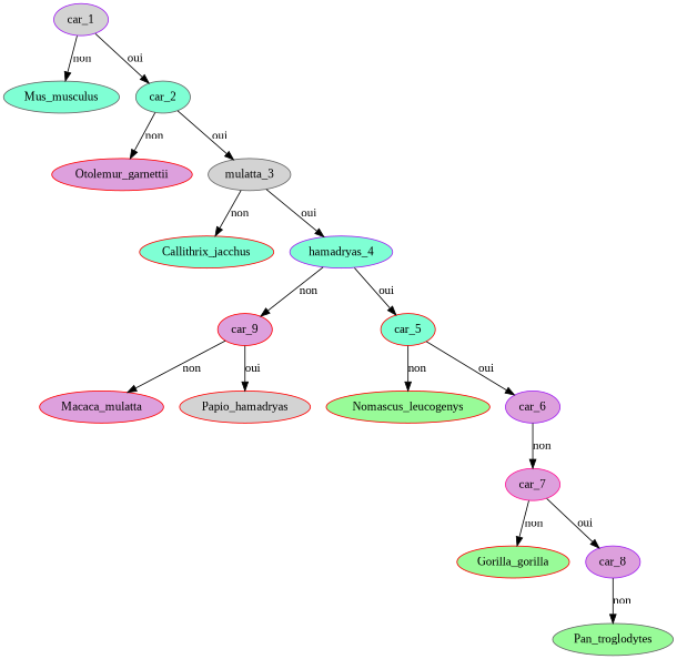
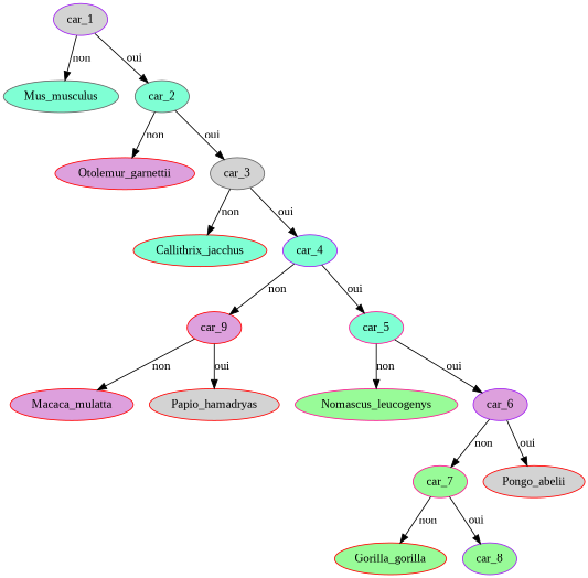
  digraph {
    fontname="Liberation Serif"
    node [color=red fillcolor=plum fontname="Liberation Serif" style=filled]
    edge [fontname="Liberation Serif"]
    car_1 [color=purple fillcolor=lightgrey]
    Mus_musculus [color=gray40 fillcolor=aquamarine]
    car_2 [color=gray40 fillcolor=aquamarine]
    Otolemur_garnettii
-   car_3 [color=gray40 fillcolor=lightgrey label=mulatta_3]
+   car_3 [color=gray40 fillcolor=lightgrey]
    Callithrix_jacchus [fillcolor=aquamarine]
-   car_4 [color=purple fillcolor=aquamarine label=hamadryas_4]
+   car_4 [color=purple fillcolor=aquamarine]
    car_9
-   car_5 [fillcolor=aquamarine]
+   car_5 [color=deeppink fillcolor=aquamarine]
    Macaca_mulatta
    Papio_hamadryas [fillcolor=lightgrey]
-   Nomascus_leucogenys [fillcolor=palegreen]
+   Nomascus_leucogenys [color=deeppink fillcolor=palegreen]
    car_6 [color=purple]
-   car_7 [color=deeppink]
+   car_7 [color=deeppink fillcolor=palegreen]
+   Pongo_abelii [fillcolor=lightgrey]
    Gorilla_gorilla [fillcolor=palegreen]
-   car_8 [color=purple]
-   Pan_troglodytes [color=gray40 fillcolor=palegreen]
+   car_8 [color=purple fillcolor=palegreen]
    car_1 -> Mus_musculus [label=non]
    car_1 -> car_2 [label=oui]
    car_2 -> Otolemur_garnettii [label=non]
    car_2 -> car_3 [label=oui]
    car_3 -> Callithrix_jacchus [label=non]
    car_3 -> car_4 [label=oui]
    car_4 -> car_9 [label=non]
    car_4 -> car_5 [label=oui]
    car_9 -> Macaca_mulatta [label=non]
    car_9 -> Papio_hamadryas [label=oui]
    car_5 -> Nomascus_leucogenys [label=non]
    car_5 -> car_6 [label=oui]
    car_6 -> car_7 [label=non]
+   car_6 -> Pongo_abelii [label=oui]
    car_7 -> Gorilla_gorilla [label=non]
    car_7 -> car_8 [label=oui]
-   car_8 -> Pan_troglodytes [label=non]
  }
